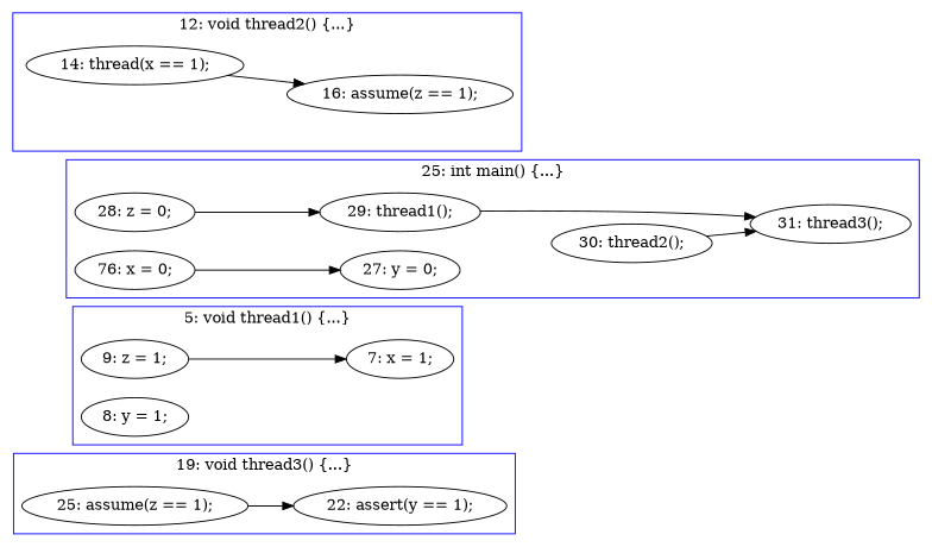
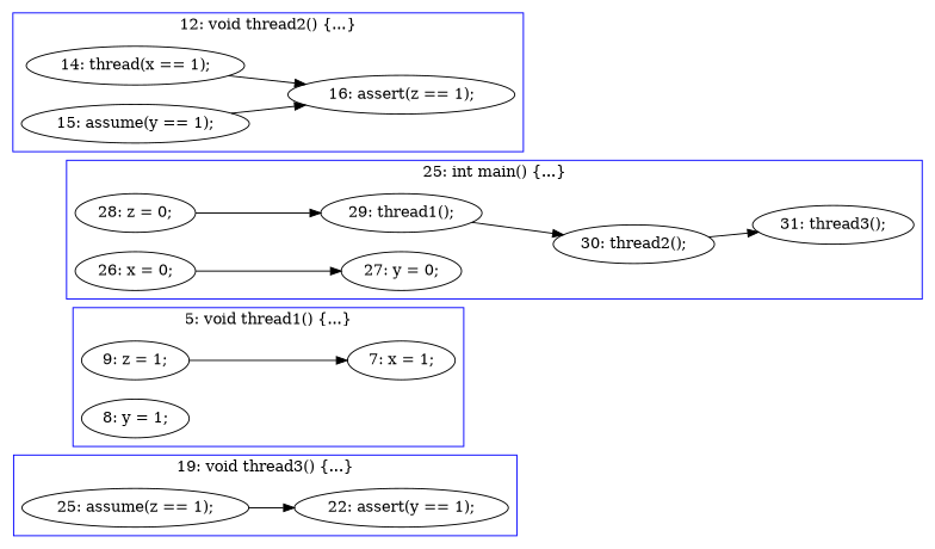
  digraph {
    compound=true
    rankdir=LR
    n1 [label="25: assume(z == 1);"]
    n2 [label="22: assert(y == 1);"]
    n3 [label="9: z = 1;"]
    n4 [label="7: x = 1;"]
    n5 [label="8: y = 1;"]
    n6 [label="30: thread2();"]
    n7 [label="31: thread3();"]
    n8 [label="29: thread1();"]
    n9 [label="27: y = 0;"]
    n10 [label="28: z = 0;"]
-   n11 [label="76: x = 0;"]
+   n11 [label="26: x = 0;"]
    n12 [label="14: thread(x == 1);"]
-   n13 [label="16: assume(z == 1);"]
+   n13 [label="16: assert(z == 1);"]
+   n14 [label="15: assume(y == 1);"]
    subgraph cluster_1 {
      color=blue
      label="19: void thread3() {...}"
      n1
      n2
    }
    subgraph cluster_2 {
      color=blue
      label="5: void thread1() {...}"
      n3
      n4
      n5
    }
    subgraph cluster_3 {
      color=blue
      label="25: int main() {...}"
      n6
      n7
      n8
      n9
      n10
      n11
    }
    subgraph cluster_4 {
      color=blue
      label="12: void thread2() {...}"
      n12
      n13
+     n14
    }
    n1 -> n2
    n3 -> n4
    n6 -> n7
-   n8 -> n7
+   n8 -> n6
    n10 -> n8
    n11 -> n9
    n12 -> n13
+   n14 -> n13
  }
